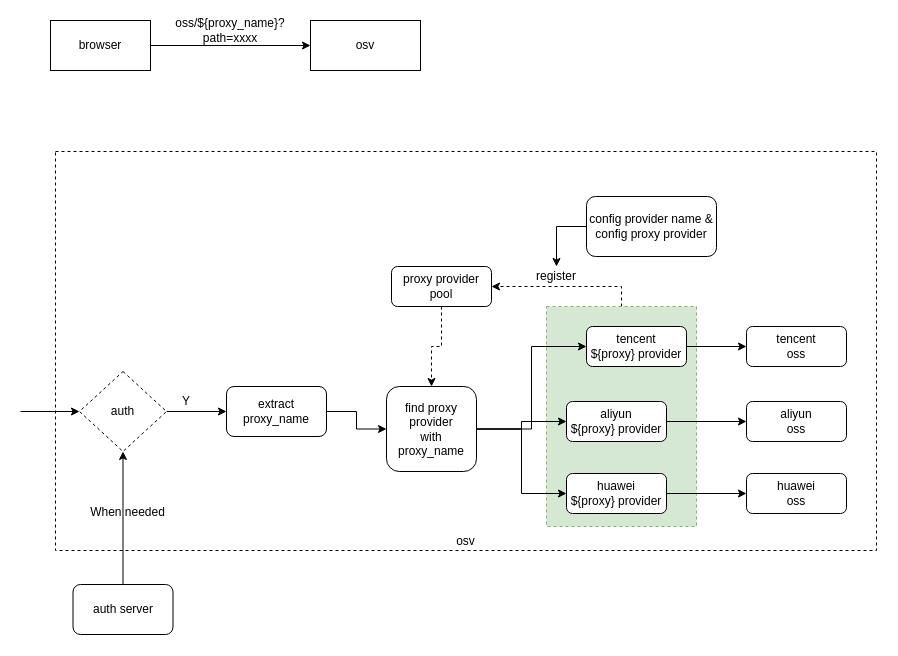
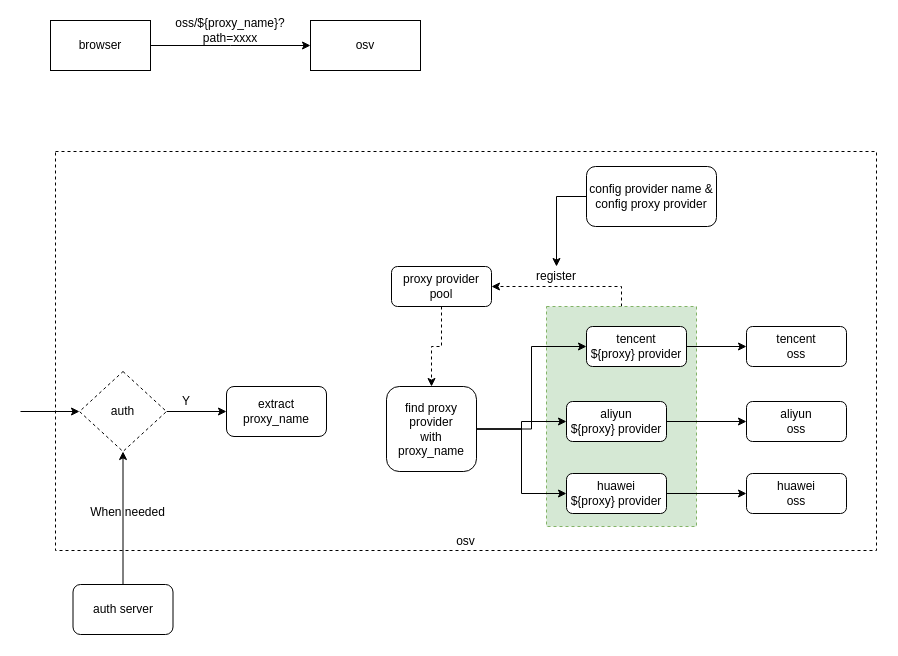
  <mxCell id="0" />
  <mxCell id="1" parent="0" />
  <mxCell id="2" value="osv" style="rounded=0;whiteSpace=wrap;html=1;dashed=1;verticalAlign=bottom;" vertex="1" parent="1"><mxGeometry x="55" y="151" width="821" height="399" as="geometry" /></mxCell>
  <mxCell id="3" style="edgeStyle=orthogonalEdgeStyle;rounded=0;orthogonalLoop=1;jettySize=auto;html=1;entryX=1;entryY=0.5;entryDx=0;entryDy=0;exitX=0.5;exitY=0;exitDx=0;exitDy=0;dashed=1;" edge="1" parent="1" source="4" target="27"><mxGeometry relative="1" as="geometry" /></mxCell>
  <mxCell id="4" value="" style="rounded=0;whiteSpace=wrap;html=1;dashed=1;fillColor=#d5e8d4;strokeColor=#82b366;" vertex="1" parent="1"><mxGeometry x="546" y="306" width="150" height="220" as="geometry" /></mxCell>
  <mxCell id="5" style="edgeStyle=orthogonalEdgeStyle;rounded=0;orthogonalLoop=1;jettySize=auto;html=1;entryX=0;entryY=0.5;entryDx=0;entryDy=0;" edge="1" parent="1" source="6"><mxGeometry relative="1" as="geometry"><mxPoint x="310" y="45" as="targetPoint" /></mxGeometry></mxCell>
  <mxCell id="6" value="browser" style="rounded=0;whiteSpace=wrap;html=1;" vertex="1" parent="1"><mxGeometry x="50" y="20" width="100" height="50" as="geometry" /></mxCell>
  <mxCell id="7" value="osv" style="rounded=0;whiteSpace=wrap;html=1;verticalAlign=middle;" vertex="1" parent="1"><mxGeometry x="310" y="20" width="110" height="50" as="geometry" /></mxCell>
  <mxCell id="8" value="oss/${proxy_name}?path=xxxx" style="text;html=1;strokeColor=none;fillColor=none;align=center;verticalAlign=middle;whiteSpace=wrap;rounded=0;" vertex="1" parent="1"><mxGeometry x="160" y="20" width="140" height="20" as="geometry" /></mxCell>
- <mxCell id="9" style="edgeStyle=orthogonalEdgeStyle;rounded=0;orthogonalLoop=1;jettySize=auto;html=1;entryX=0;entryY=0.5;entryDx=0;entryDy=0;" edge="1" parent="1" source="10" target="16"><mxGeometry relative="1" as="geometry" /></mxCell>
  <mxCell id="10" value="extract &lt;br&gt;proxy_name" style="rounded=1;whiteSpace=wrap;html=1;" vertex="1" parent="1"><mxGeometry x="226" y="386" width="100" height="50" as="geometry" /></mxCell>
  <mxCell id="11" style="edgeStyle=orthogonalEdgeStyle;rounded=0;orthogonalLoop=1;jettySize=auto;html=1;entryX=0.5;entryY=0;entryDx=0;entryDy=0;" edge="1" parent="1" source="12" target="28"><mxGeometry relative="1" as="geometry"><mxPoint x="291" y="306" as="targetPoint" /></mxGeometry></mxCell>
- <mxCell id="12" value="config provider name &amp;amp;&lt;br&gt;config proxy provider" style="rounded=1;whiteSpace=wrap;html=1;" vertex="1" parent="1"><mxGeometry x="586" y="196" width="130" height="60" as="geometry" /></mxCell>
+ <mxCell id="12" value="config provider name &amp;amp;&lt;br&gt;config proxy provider" style="rounded=1;whiteSpace=wrap;html=1;" vertex="1" parent="1"><mxGeometry x="586" y="166" width="130" height="60" as="geometry" /></mxCell>
  <mxCell id="13" style="edgeStyle=orthogonalEdgeStyle;rounded=0;orthogonalLoop=1;jettySize=auto;html=1;entryX=0;entryY=0.5;entryDx=0;entryDy=0;" edge="1" parent="1" source="16" target="18"><mxGeometry relative="1" as="geometry" /></mxCell>
  <mxCell id="14" style="edgeStyle=orthogonalEdgeStyle;rounded=0;orthogonalLoop=1;jettySize=auto;html=1;entryX=0;entryY=0.5;entryDx=0;entryDy=0;" edge="1" parent="1" source="16" target="20"><mxGeometry relative="1" as="geometry" /></mxCell>
  <mxCell id="15" style="edgeStyle=orthogonalEdgeStyle;rounded=0;orthogonalLoop=1;jettySize=auto;html=1;entryX=0;entryY=0.5;entryDx=0;entryDy=0;" edge="1" parent="1" source="16" target="22"><mxGeometry relative="1" as="geometry" /></mxCell>
  <mxCell id="16" value="find proxy provider&lt;br&gt;with proxy_name" style="rounded=1;whiteSpace=wrap;html=1;" vertex="1" parent="1"><mxGeometry x="386" y="386" width="90" height="85" as="geometry" /></mxCell>
  <mxCell id="17" style="edgeStyle=orthogonalEdgeStyle;rounded=0;orthogonalLoop=1;jettySize=auto;html=1;entryX=0;entryY=0.5;entryDx=0;entryDy=0;" edge="1" parent="1" source="18" target="23"><mxGeometry relative="1" as="geometry" /></mxCell>
  <mxCell id="18" value="tencent &lt;br&gt;${proxy} provider" style="rounded=1;whiteSpace=wrap;html=1;" vertex="1" parent="1"><mxGeometry x="586" y="326" width="100" height="40" as="geometry" /></mxCell>
  <mxCell id="19" style="edgeStyle=orthogonalEdgeStyle;rounded=0;orthogonalLoop=1;jettySize=auto;html=1;" edge="1" parent="1" source="20" target="24"><mxGeometry relative="1" as="geometry" /></mxCell>
  <mxCell id="20" value="aliyun&lt;br&gt;${proxy} provider" style="rounded=1;whiteSpace=wrap;html=1;" vertex="1" parent="1"><mxGeometry x="566" y="401" width="100" height="40" as="geometry" /></mxCell>
  <mxCell id="21" style="edgeStyle=orthogonalEdgeStyle;rounded=0;orthogonalLoop=1;jettySize=auto;html=1;" edge="1" parent="1" source="22" target="25"><mxGeometry relative="1" as="geometry" /></mxCell>
  <mxCell id="22" value="huawei&lt;br&gt;${proxy} provider" style="rounded=1;whiteSpace=wrap;html=1;" vertex="1" parent="1"><mxGeometry x="566" y="473" width="100" height="40" as="geometry" /></mxCell>
  <mxCell id="23" value="tencent &lt;br&gt;oss" style="rounded=1;whiteSpace=wrap;html=1;" vertex="1" parent="1"><mxGeometry x="746" y="326" width="100" height="40" as="geometry" /></mxCell>
  <mxCell id="24" value="aliyun&lt;br&gt;oss" style="rounded=1;whiteSpace=wrap;html=1;" vertex="1" parent="1"><mxGeometry x="746" y="401" width="100" height="40" as="geometry" /></mxCell>
  <mxCell id="25" value="huawei&lt;br&gt;oss" style="rounded=1;whiteSpace=wrap;html=1;" vertex="1" parent="1"><mxGeometry x="746" y="473" width="100" height="40" as="geometry" /></mxCell>
  <mxCell id="26" style="edgeStyle=orthogonalEdgeStyle;rounded=0;orthogonalLoop=1;jettySize=auto;html=1;dashed=1;" edge="1" parent="1" source="27" target="16"><mxGeometry relative="1" as="geometry" /></mxCell>
  <mxCell id="27" value="proxy provider&lt;br&gt;pool" style="rounded=1;whiteSpace=wrap;html=1;" vertex="1" parent="1"><mxGeometry x="391" y="266" width="100" height="40" as="geometry" /></mxCell>
  <mxCell id="28" value="register" style="text;html=1;strokeColor=none;fillColor=none;align=center;verticalAlign=middle;whiteSpace=wrap;rounded=0;" vertex="1" parent="1"><mxGeometry x="536" y="266" width="40" height="20" as="geometry" /></mxCell>
  <mxCell id="29" style="edgeStyle=orthogonalEdgeStyle;rounded=0;orthogonalLoop=1;jettySize=auto;html=1;exitX=1;exitY=0.5;exitDx=0;exitDy=0;" edge="1" parent="1" source="32" target="10"><mxGeometry relative="1" as="geometry"><mxPoint x="160" y="411" as="sourcePoint" /></mxGeometry></mxCell>
  <mxCell id="30" style="edgeStyle=orthogonalEdgeStyle;rounded=0;orthogonalLoop=1;jettySize=auto;html=1;" edge="1" parent="1" source="31" target="32"><mxGeometry relative="1" as="geometry" /></mxCell>
  <mxCell id="31" value="auth server" style="rounded=1;whiteSpace=wrap;html=1;" vertex="1" parent="1"><mxGeometry x="72.5" y="584" width="100" height="50" as="geometry" /></mxCell>
  <mxCell id="32" value="auth" style="rhombus;whiteSpace=wrap;html=1;dashed=1;" vertex="1" parent="1"><mxGeometry x="79" y="371" width="87" height="80" as="geometry" /></mxCell>
  <mxCell id="33" value="" style="endArrow=classic;html=1;entryX=0;entryY=0.5;entryDx=0;entryDy=0;" edge="1" parent="1" target="32"><mxGeometry width="50" height="50" relative="1" as="geometry"><mxPoint x="20" y="411" as="sourcePoint" /><mxPoint x="63" y="371" as="targetPoint" /></mxGeometry></mxCell>
  <mxCell id="34" value="Y" style="text;html=1;strokeColor=none;fillColor=none;align=center;verticalAlign=middle;whiteSpace=wrap;rounded=0;" vertex="1" parent="1"><mxGeometry x="166" y="391" width="40" height="20" as="geometry" /></mxCell>
  <mxCell id="35" value="When needed" style="text;html=1;strokeColor=none;fillColor=none;align=center;verticalAlign=middle;whiteSpace=wrap;rounded=0;" vertex="1" parent="1"><mxGeometry x="82" y="502" width="91" height="20" as="geometry" /></mxCell>
